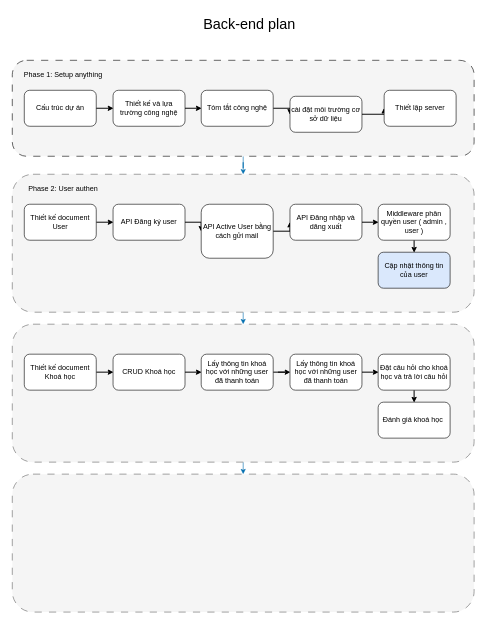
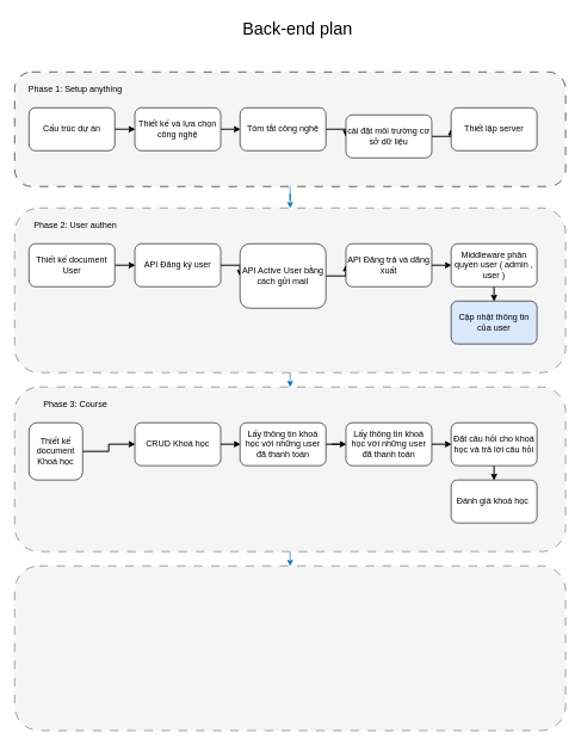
  <mxCell id="0" />
  <mxCell id="1" parent="0" />
  <mxCell id="2" style="edgeStyle=orthogonalEdgeStyle;rounded=0;orthogonalLoop=1;jettySize=auto;html=1;exitX=0.5;exitY=1;exitDx=0;exitDy=0;strokeColor=#006EAF;fillColor=#1ba1e2;" edge="1" parent="1" source="3" target="18"><mxGeometry relative="1" as="geometry" /></mxCell>
  <mxCell id="3" value="" style="rounded=1;whiteSpace=wrap;html=1;dashed=1;dashPattern=12 12;fillColor=#f5f5f5;fontColor=#333333;strokeColor=#000000;align=center;" parent="1" vertex="1"><mxGeometry x="20" y="100" width="770" height="160" as="geometry" /></mxCell>
  <mxCell id="4" value="&lt;font style=&quot;font-size: 24px;&quot;&gt;Back-end plan&lt;/font&gt;" style="text;html=1;align=center;verticalAlign=middle;resizable=0;points=[];autosize=1;strokeColor=none;fillColor=none;" parent="1" vertex="1"><mxGeometry x="325" y="20" width="180" height="40" as="geometry" /></mxCell>
  <mxCell id="5" style="edgeStyle=orthogonalEdgeStyle;rounded=0;orthogonalLoop=1;jettySize=auto;html=1;exitX=1;exitY=0.5;exitDx=0;exitDy=0;entryX=0;entryY=0.5;entryDx=0;entryDy=0;" parent="1" source="6" target="8" edge="1"><mxGeometry relative="1" as="geometry" /></mxCell>
  <mxCell id="6" value="Cấu trúc dự án" style="rounded=1;whiteSpace=wrap;html=1;" parent="1" vertex="1"><mxGeometry x="40" y="150" width="120" height="60" as="geometry" /></mxCell>
  <mxCell id="7" style="edgeStyle=orthogonalEdgeStyle;rounded=0;orthogonalLoop=1;jettySize=auto;html=1;exitX=1;exitY=0.5;exitDx=0;exitDy=0;entryX=0;entryY=0.5;entryDx=0;entryDy=0;" parent="1" source="8" target="11" edge="1"><mxGeometry relative="1" as="geometry" /></mxCell>
- <mxCell id="8" value="Thiết kế và lựa trường công nghệ" style="rounded=1;whiteSpace=wrap;html=1;" parent="1" vertex="1"><mxGeometry x="188" y="150" width="120" height="60" as="geometry" /></mxCell>
+ <mxCell id="8" value="Thiết kế và lựa chọn công nghệ" style="rounded=1;whiteSpace=wrap;html=1;" parent="1" vertex="1"><mxGeometry x="188" y="150" width="120" height="60" as="geometry" /></mxCell>
  <mxCell id="9" style="edgeStyle=orthogonalEdgeStyle;rounded=0;orthogonalLoop=1;jettySize=auto;html=1;exitX=1;exitY=0.5;exitDx=0;exitDy=0;entryX=0;entryY=0.5;entryDx=0;entryDy=0;" parent="1" source="11" target="14" edge="1"><mxGeometry relative="1" as="geometry" /></mxCell>
  <mxCell id="10" style="edgeStyle=orthogonalEdgeStyle;rounded=0;orthogonalLoop=1;jettySize=auto;html=1;exitX=1;exitY=0.5;exitDx=0;exitDy=0;entryX=0;entryY=0.5;entryDx=0;entryDy=0;strokeColor=#000000;" edge="1" parent="1" source="11" target="14"><mxGeometry relative="1" as="geometry" /></mxCell>
  <mxCell id="11" value="Tóm tắt công nghệ" style="rounded=1;whiteSpace=wrap;html=1;" parent="1" vertex="1"><mxGeometry x="335" y="150" width="120" height="60" as="geometry" /></mxCell>
  <mxCell id="12" style="edgeStyle=orthogonalEdgeStyle;rounded=0;orthogonalLoop=1;jettySize=auto;html=1;exitX=1;exitY=0.5;exitDx=0;exitDy=0;entryX=0;entryY=0.5;entryDx=0;entryDy=0;" parent="1" source="14" target="15" edge="1"><mxGeometry relative="1" as="geometry" /></mxCell>
  <mxCell id="13" style="edgeStyle=orthogonalEdgeStyle;rounded=0;orthogonalLoop=1;jettySize=auto;html=1;exitX=1;exitY=0.5;exitDx=0;exitDy=0;entryX=0;entryY=0.5;entryDx=0;entryDy=0;strokeColor=#000000;" edge="1" parent="1" source="14" target="15"><mxGeometry relative="1" as="geometry" /></mxCell>
  <mxCell id="14" value="cài đặt môi trường cơ sở dữ liệu" style="rounded=1;whiteSpace=wrap;html=1;" parent="1" vertex="1"><mxGeometry x="483" y="160" width="120" height="60" as="geometry" /></mxCell>
- <mxCell id="15" value="Thiết lập server" style="rounded=1;whiteSpace=wrap;html=1;" parent="1" vertex="1"><mxGeometry x="640" y="150" width="120" height="60" as="geometry" /></mxCell>
+ <mxCell id="15" value="Thiết lập server" style="rounded=1;whiteSpace=wrap;html=1;" parent="1" vertex="1"><mxGeometry x="630" y="150" width="120" height="60" as="geometry" /></mxCell>
  <mxCell id="16" value="Phase 1: Setup anything" style="text;html=1;strokeColor=none;fillColor=none;align=center;verticalAlign=middle;whiteSpace=wrap;rounded=0;" parent="1" vertex="1"><mxGeometry x="30" y="110" width="150" height="30" as="geometry" /></mxCell>
  <mxCell id="17" style="edgeStyle=orthogonalEdgeStyle;rounded=0;orthogonalLoop=1;jettySize=auto;html=1;exitX=0.5;exitY=1;exitDx=0;exitDy=0;entryX=0.5;entryY=0;entryDx=0;entryDy=0;fillColor=#1ba1e2;strokeColor=#006EAF;" edge="1" parent="1" source="18" target="37"><mxGeometry relative="1" as="geometry" /></mxCell>
  <mxCell id="18" value="" style="rounded=1;whiteSpace=wrap;html=1;dashed=1;dashPattern=12 12;fillColor=#f5f5f5;fontColor=#333333;strokeColor=#666666;align=center;" parent="1" vertex="1"><mxGeometry x="20" y="290" width="770" height="230" as="geometry" /></mxCell>
  <mxCell id="19" style="edgeStyle=orthogonalEdgeStyle;rounded=0;orthogonalLoop=1;jettySize=auto;html=1;exitX=1;exitY=0.5;exitDx=0;exitDy=0;entryX=0;entryY=0.5;entryDx=0;entryDy=0;" parent="1" source="21" target="24" edge="1"><mxGeometry relative="1" as="geometry" /></mxCell>
  <mxCell id="20" style="edgeStyle=orthogonalEdgeStyle;rounded=0;orthogonalLoop=1;jettySize=auto;html=1;exitX=1;exitY=0.5;exitDx=0;exitDy=0;entryX=0;entryY=0.5;entryDx=0;entryDy=0;strokeColor=#000000;" edge="1" parent="1" source="21" target="24"><mxGeometry relative="1" as="geometry" /></mxCell>
  <mxCell id="21" value="Thiết kế document User" style="rounded=1;whiteSpace=wrap;html=1;" parent="1" vertex="1"><mxGeometry x="40" y="340" width="120" height="60" as="geometry" /></mxCell>
  <mxCell id="22" style="edgeStyle=orthogonalEdgeStyle;rounded=0;orthogonalLoop=1;jettySize=auto;html=1;exitX=1;exitY=0.5;exitDx=0;exitDy=0;entryX=0;entryY=0.5;entryDx=0;entryDy=0;" parent="1" source="24" target="27" edge="1"><mxGeometry relative="1" as="geometry" /></mxCell>
  <mxCell id="23" style="edgeStyle=orthogonalEdgeStyle;rounded=0;orthogonalLoop=1;jettySize=auto;html=1;exitX=1;exitY=0.5;exitDx=0;exitDy=0;entryX=0;entryY=0.5;entryDx=0;entryDy=0;strokeColor=#000000;align=center;verticalAlign=middle;fontFamily=Helvetica;fontSize=11;fontColor=default;labelBackgroundColor=default;endArrow=classic;" edge="1" parent="1" source="24" target="27"><mxGeometry relative="1" as="geometry" /></mxCell>
  <mxCell id="24" value="API Đăng ký user" style="rounded=1;whiteSpace=wrap;html=1;" parent="1" vertex="1"><mxGeometry x="188" y="340" width="120" height="60" as="geometry" /></mxCell>
  <mxCell id="25" style="edgeStyle=orthogonalEdgeStyle;rounded=0;orthogonalLoop=1;jettySize=auto;html=1;exitX=1;exitY=0.5;exitDx=0;exitDy=0;entryX=0;entryY=0.5;entryDx=0;entryDy=0;" parent="1" source="27" target="30" edge="1"><mxGeometry relative="1" as="geometry" /></mxCell>
  <mxCell id="26" style="edgeStyle=orthogonalEdgeStyle;rounded=0;orthogonalLoop=1;jettySize=auto;html=1;exitX=1;exitY=0.5;exitDx=0;exitDy=0;entryX=0;entryY=0.5;entryDx=0;entryDy=0;strokeColor=#000000;align=center;verticalAlign=middle;fontFamily=Helvetica;fontSize=11;fontColor=default;labelBackgroundColor=default;endArrow=classic;" edge="1" parent="1" source="27" target="30"><mxGeometry relative="1" as="geometry" /></mxCell>
  <mxCell id="27" value="API Active User bằng cách gửi mail" style="rounded=1;whiteSpace=wrap;html=1;" parent="1" vertex="1"><mxGeometry x="335" y="340" width="120" height="90" as="geometry" /></mxCell>
  <mxCell id="28" style="edgeStyle=orthogonalEdgeStyle;rounded=0;orthogonalLoop=1;jettySize=auto;html=1;exitX=1;exitY=0.5;exitDx=0;exitDy=0;entryX=0;entryY=0.5;entryDx=0;entryDy=0;" parent="1" source="30" target="33" edge="1"><mxGeometry relative="1" as="geometry" /></mxCell>
  <mxCell id="29" style="edgeStyle=orthogonalEdgeStyle;rounded=0;orthogonalLoop=1;jettySize=auto;html=1;exitX=1;exitY=0.5;exitDx=0;exitDy=0;entryX=0;entryY=0.5;entryDx=0;entryDy=0;strokeColor=#000000;align=center;verticalAlign=middle;fontFamily=Helvetica;fontSize=11;fontColor=default;labelBackgroundColor=default;endArrow=classic;" edge="1" parent="1" source="30" target="33"><mxGeometry relative="1" as="geometry" /></mxCell>
- <mxCell id="30" value="API Đăng nhập và dăng xuất" style="rounded=1;whiteSpace=wrap;html=1;" parent="1" vertex="1"><mxGeometry x="483" y="340" width="120" height="60" as="geometry" /></mxCell>
+ <mxCell id="30" value="API Đăng trả và dăng xuất" style="rounded=1;whiteSpace=wrap;html=1;" parent="1" vertex="1"><mxGeometry x="483" y="340" width="120" height="60" as="geometry" /></mxCell>
  <mxCell id="31" style="edgeStyle=orthogonalEdgeStyle;rounded=0;orthogonalLoop=1;jettySize=auto;html=1;exitX=0.5;exitY=1;exitDx=0;exitDy=0;entryX=0.5;entryY=0;entryDx=0;entryDy=0;" parent="1" source="33" target="35" edge="1"><mxGeometry relative="1" as="geometry" /></mxCell>
  <mxCell id="32" style="edgeStyle=orthogonalEdgeStyle;rounded=0;orthogonalLoop=1;jettySize=auto;html=1;exitX=0.5;exitY=1;exitDx=0;exitDy=0;entryX=0.5;entryY=0;entryDx=0;entryDy=0;strokeColor=#000000;align=center;verticalAlign=middle;fontFamily=Helvetica;fontSize=11;fontColor=default;labelBackgroundColor=default;endArrow=classic;" edge="1" parent="1" source="33" target="35"><mxGeometry relative="1" as="geometry" /></mxCell>
  <mxCell id="33" value="&lt;div&gt;Middleware phân quyền user ( admin , user )&lt;/div&gt;" style="rounded=1;whiteSpace=wrap;html=1;" parent="1" vertex="1"><mxGeometry x="630" y="340" width="120" height="60" as="geometry" /></mxCell>
  <mxCell id="34" value="Phase 2: User authen" style="text;html=1;strokeColor=none;fillColor=none;align=center;verticalAlign=middle;whiteSpace=wrap;rounded=0;" parent="1" vertex="1"><mxGeometry x="30" y="300" width="150" height="30" as="geometry" /></mxCell>
  <mxCell id="35" value="Cập nhật thông tin của user" style="rounded=1;whiteSpace=wrap;html=1;fillColor=#dae8fc;" parent="1" vertex="1"><mxGeometry x="630" y="420" width="120" height="60" as="geometry" /></mxCell>
  <mxCell id="36" style="edgeStyle=orthogonalEdgeStyle;rounded=0;orthogonalLoop=1;jettySize=auto;html=1;exitX=0.5;exitY=1;exitDx=0;exitDy=0;entryX=0.5;entryY=0;entryDx=0;entryDy=0;strokeColor=#006EAF;align=center;verticalAlign=middle;fontFamily=Helvetica;fontSize=11;fontColor=default;labelBackgroundColor=default;endArrow=classic;fillColor=#1ba1e2;" edge="1" parent="1" source="37" target="55"><mxGeometry relative="1" as="geometry" /></mxCell>
  <mxCell id="37" value="" style="rounded=1;whiteSpace=wrap;html=1;dashed=1;dashPattern=12 12;fillColor=#f5f5f5;fontColor=#333333;strokeColor=#666666;align=center;" parent="1" vertex="1"><mxGeometry x="20" y="540" width="770" height="230" as="geometry" /></mxCell>
  <mxCell id="38" style="edgeStyle=orthogonalEdgeStyle;rounded=0;orthogonalLoop=1;jettySize=auto;html=1;exitX=1;exitY=0.5;exitDx=0;exitDy=0;entryX=0;entryY=0.5;entryDx=0;entryDy=0;" parent="1" source="40" target="43" edge="1"><mxGeometry relative="1" as="geometry" /></mxCell>
  <mxCell id="39" style="edgeStyle=orthogonalEdgeStyle;rounded=0;orthogonalLoop=1;jettySize=auto;html=1;exitX=1;exitY=0.5;exitDx=0;exitDy=0;entryX=0;entryY=0.5;entryDx=0;entryDy=0;strokeColor=#000000;align=center;verticalAlign=middle;fontFamily=Helvetica;fontSize=11;fontColor=default;labelBackgroundColor=default;endArrow=classic;" edge="1" parent="1" source="40" target="43"><mxGeometry relative="1" as="geometry" /></mxCell>
- <mxCell id="40" value="Thiết kế document Khoá học" style="rounded=1;whiteSpace=wrap;html=1;" parent="1" vertex="1"><mxGeometry x="40" y="590" width="120" height="60" as="geometry" /></mxCell>
+ <mxCell id="40" value="Thiết kế document Khoá học" style="rounded=1;whiteSpace=wrap;html=1;" parent="1" vertex="1"><mxGeometry x="40" y="590" width="75" height="80" as="geometry" /></mxCell>
  <mxCell id="41" style="edgeStyle=orthogonalEdgeStyle;rounded=0;orthogonalLoop=1;jettySize=auto;html=1;exitX=1;exitY=0.5;exitDx=0;exitDy=0;entryX=0;entryY=0.5;entryDx=0;entryDy=0;" parent="1" source="43" target="46" edge="1"><mxGeometry relative="1" as="geometry" /></mxCell>
  <mxCell id="42" style="edgeStyle=orthogonalEdgeStyle;rounded=0;orthogonalLoop=1;jettySize=auto;html=1;exitX=1;exitY=0.5;exitDx=0;exitDy=0;entryX=0;entryY=0.5;entryDx=0;entryDy=0;strokeColor=#000000;align=center;verticalAlign=middle;fontFamily=Helvetica;fontSize=11;fontColor=default;labelBackgroundColor=default;endArrow=classic;" edge="1" parent="1" source="43" target="46"><mxGeometry relative="1" as="geometry" /></mxCell>
  <mxCell id="43" value="CRUD Khoá học" style="rounded=1;whiteSpace=wrap;html=1;" parent="1" vertex="1"><mxGeometry x="188" y="590" width="120" height="60" as="geometry" /></mxCell>
  <mxCell id="44" style="edgeStyle=orthogonalEdgeStyle;rounded=0;orthogonalLoop=1;jettySize=auto;html=1;exitX=1;exitY=0.5;exitDx=0;exitDy=0;entryX=0;entryY=0.5;entryDx=0;entryDy=0;" parent="1" source="46" target="49" edge="1"><mxGeometry relative="1" as="geometry" /></mxCell>
  <mxCell id="45" style="edgeStyle=orthogonalEdgeStyle;rounded=0;orthogonalLoop=1;jettySize=auto;html=1;exitX=1;exitY=0.5;exitDx=0;exitDy=0;strokeColor=#000000;align=center;verticalAlign=middle;fontFamily=Helvetica;fontSize=11;fontColor=default;labelBackgroundColor=default;endArrow=classic;" edge="1" parent="1" source="46" target="49"><mxGeometry relative="1" as="geometry" /></mxCell>
  <mxCell id="46" value="Lấy thông tin khoá học với những user đã thanh toán" style="rounded=1;whiteSpace=wrap;html=1;" parent="1" vertex="1"><mxGeometry x="335" y="590" width="120" height="60" as="geometry" /></mxCell>
  <mxCell id="47" style="edgeStyle=orthogonalEdgeStyle;rounded=0;orthogonalLoop=1;jettySize=auto;html=1;exitX=1;exitY=0.5;exitDx=0;exitDy=0;entryX=0;entryY=0.5;entryDx=0;entryDy=0;" parent="1" source="49" target="52" edge="1"><mxGeometry relative="1" as="geometry" /></mxCell>
  <mxCell id="48" style="edgeStyle=orthogonalEdgeStyle;rounded=0;orthogonalLoop=1;jettySize=auto;html=1;exitX=1;exitY=0.5;exitDx=0;exitDy=0;entryX=0;entryY=0.5;entryDx=0;entryDy=0;strokeColor=#000000;align=center;verticalAlign=middle;fontFamily=Helvetica;fontSize=11;fontColor=default;labelBackgroundColor=default;endArrow=classic;" edge="1" parent="1" source="49" target="52"><mxGeometry relative="1" as="geometry" /></mxCell>
  <mxCell id="49" value="Lấy thông tin khoá học với những user đã thanh toán" style="rounded=1;whiteSpace=wrap;html=1;" parent="1" vertex="1"><mxGeometry x="483" y="590" width="120" height="60" as="geometry" /></mxCell>
  <mxCell id="50" style="edgeStyle=orthogonalEdgeStyle;rounded=0;orthogonalLoop=1;jettySize=auto;html=1;exitX=0.5;exitY=1;exitDx=0;exitDy=0;entryX=0.5;entryY=0;entryDx=0;entryDy=0;" parent="1" source="52" target="54" edge="1"><mxGeometry relative="1" as="geometry" /></mxCell>
  <mxCell id="51" style="edgeStyle=orthogonalEdgeStyle;rounded=0;orthogonalLoop=1;jettySize=auto;html=1;exitX=0.5;exitY=1;exitDx=0;exitDy=0;entryX=0.5;entryY=0;entryDx=0;entryDy=0;strokeColor=#000000;align=center;verticalAlign=middle;fontFamily=Helvetica;fontSize=11;fontColor=default;labelBackgroundColor=default;endArrow=classic;" edge="1" parent="1" source="52" target="54"><mxGeometry relative="1" as="geometry" /></mxCell>
  <mxCell id="52" value="Đặt câu hỏi cho khoá học và trả lời câu hỏi" style="rounded=1;whiteSpace=wrap;html=1;" parent="1" vertex="1"><mxGeometry x="630" y="590" width="120" height="60" as="geometry" /></mxCell>
+ <mxCell id="53" value="Phase 3: Course" style="text;html=1;strokeColor=none;fillColor=none;align=center;verticalAlign=middle;whiteSpace=wrap;rounded=0;" parent="1" vertex="1"><mxGeometry x="30" y="550" width="150" height="30" as="geometry" /></mxCell>
  <mxCell id="54" value="Đánh giá khoá học&amp;nbsp;" style="rounded=1;whiteSpace=wrap;html=1;" parent="1" vertex="1"><mxGeometry x="630" y="670" width="120" height="60" as="geometry" /></mxCell>
  <mxCell id="55" value="" style="rounded=1;whiteSpace=wrap;html=1;dashed=1;dashPattern=12 12;fillColor=#f5f5f5;fontColor=#333333;strokeColor=#666666;align=center;" vertex="1" parent="1"><mxGeometry x="20" y="790" width="770" height="230" as="geometry" /></mxCell>
  <mxCell id="56" value="" style="endArrow=classic;html=1;rounded=0;exitX=1;exitY=0.5;exitDx=0;exitDy=0;entryX=0;entryY=0.5;entryDx=0;entryDy=0;shadow=0;strokeColor=#000000;" edge="1" parent="1" source="6" target="8"><mxGeometry width="50" height="50" relative="1" as="geometry"><mxPoint x="390" y="540" as="sourcePoint" /><mxPoint x="440" y="490" as="targetPoint" /></mxGeometry></mxCell>
  <mxCell id="57" value="" style="endArrow=classic;html=1;rounded=0;shadow=0;strokeColor=#000000;" edge="1" parent="1" source="8" target="11"><mxGeometry width="50" height="50" relative="1" as="geometry"><mxPoint x="308" y="179.83" as="sourcePoint" /><mxPoint x="336" y="179.83" as="targetPoint" /></mxGeometry></mxCell>
